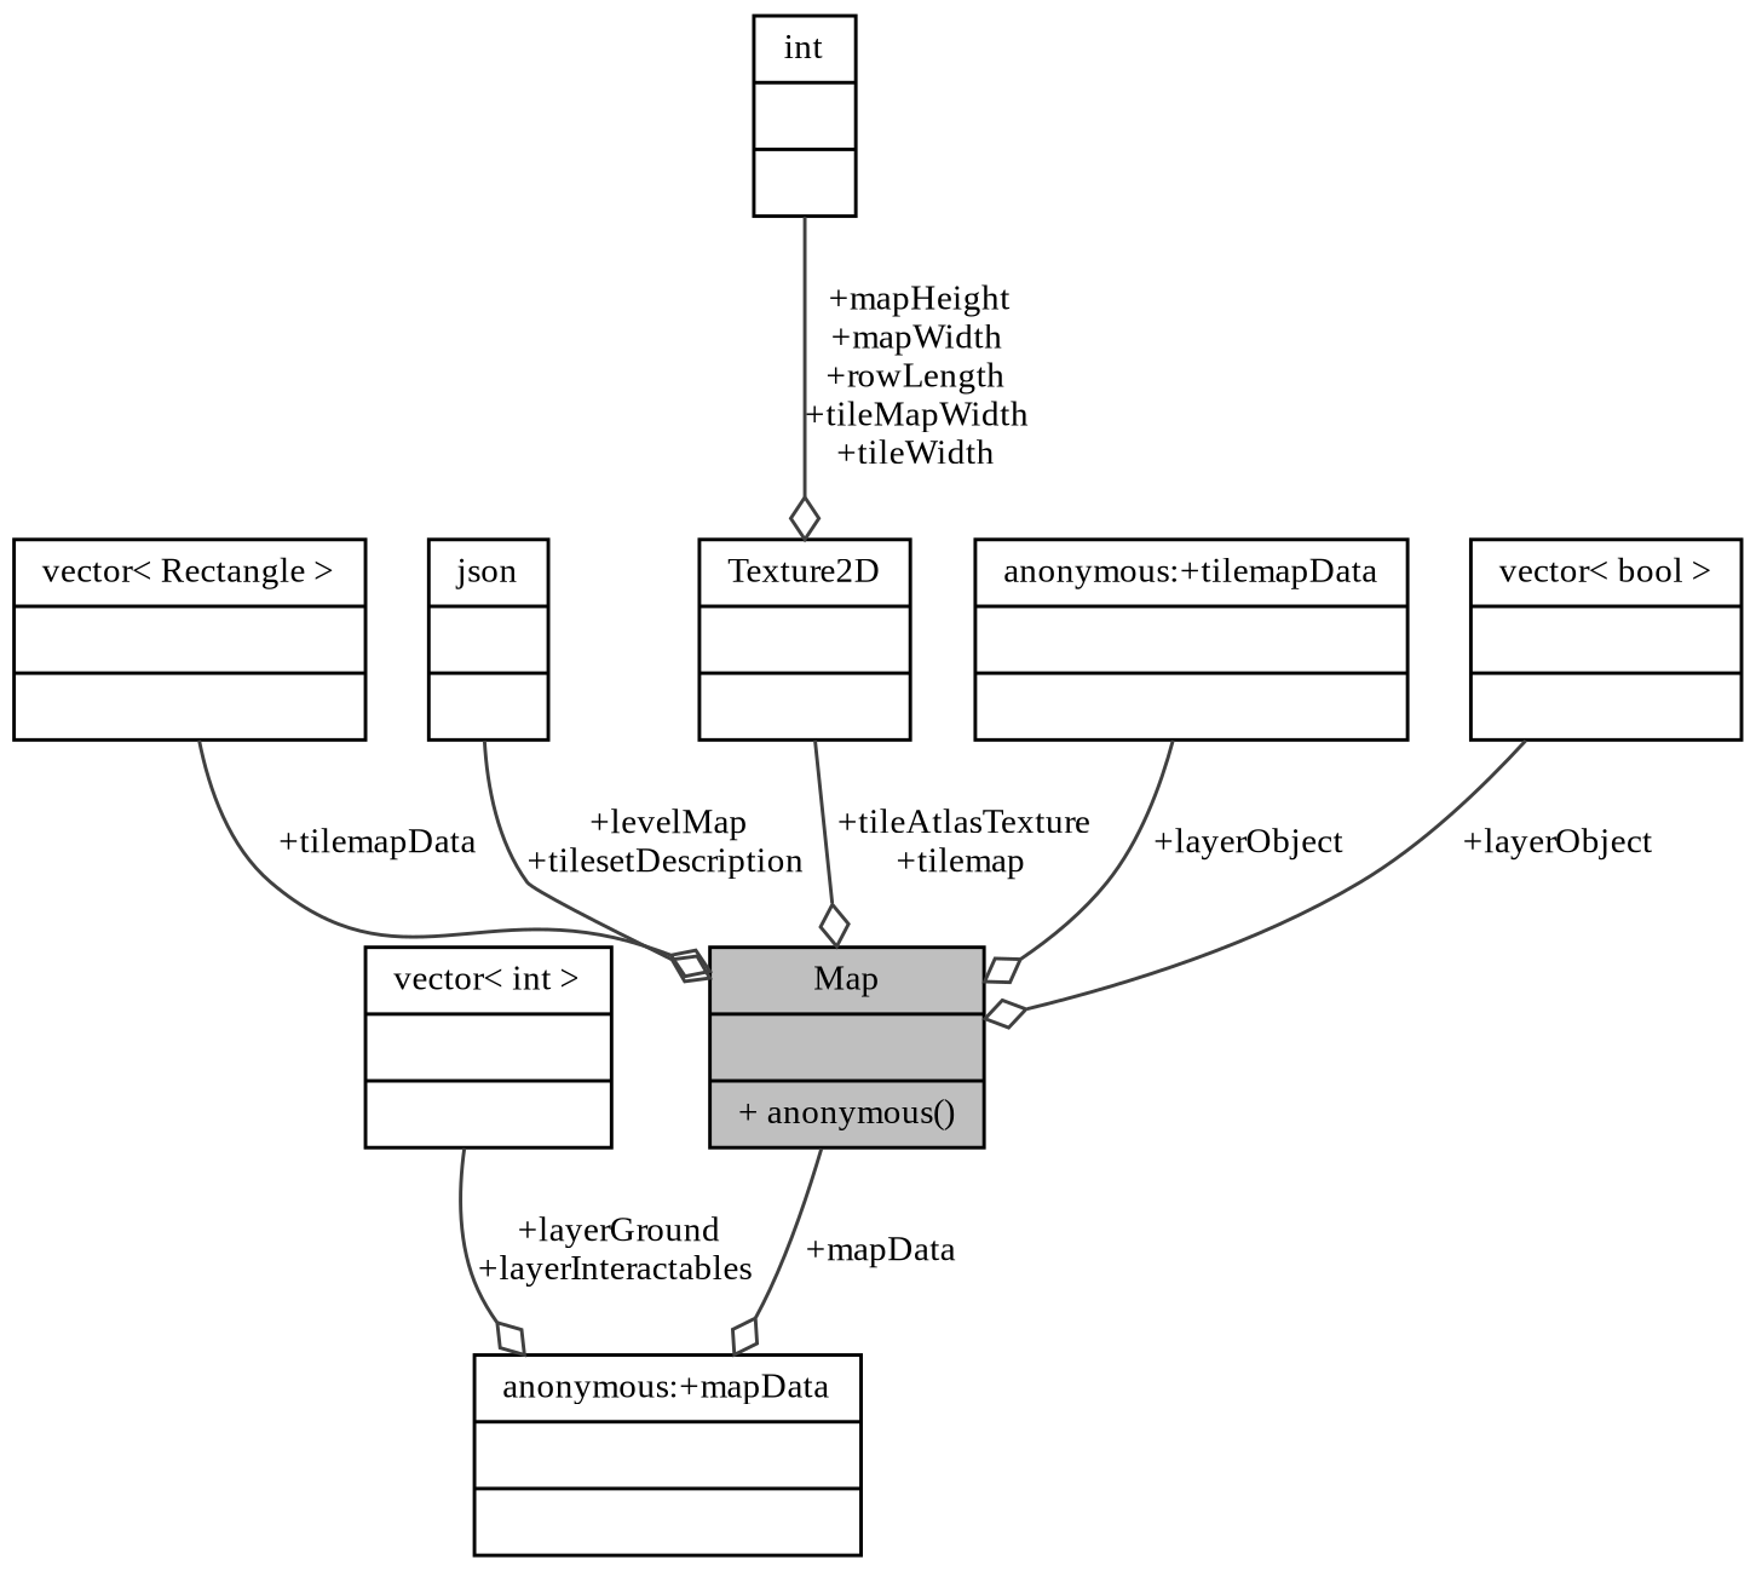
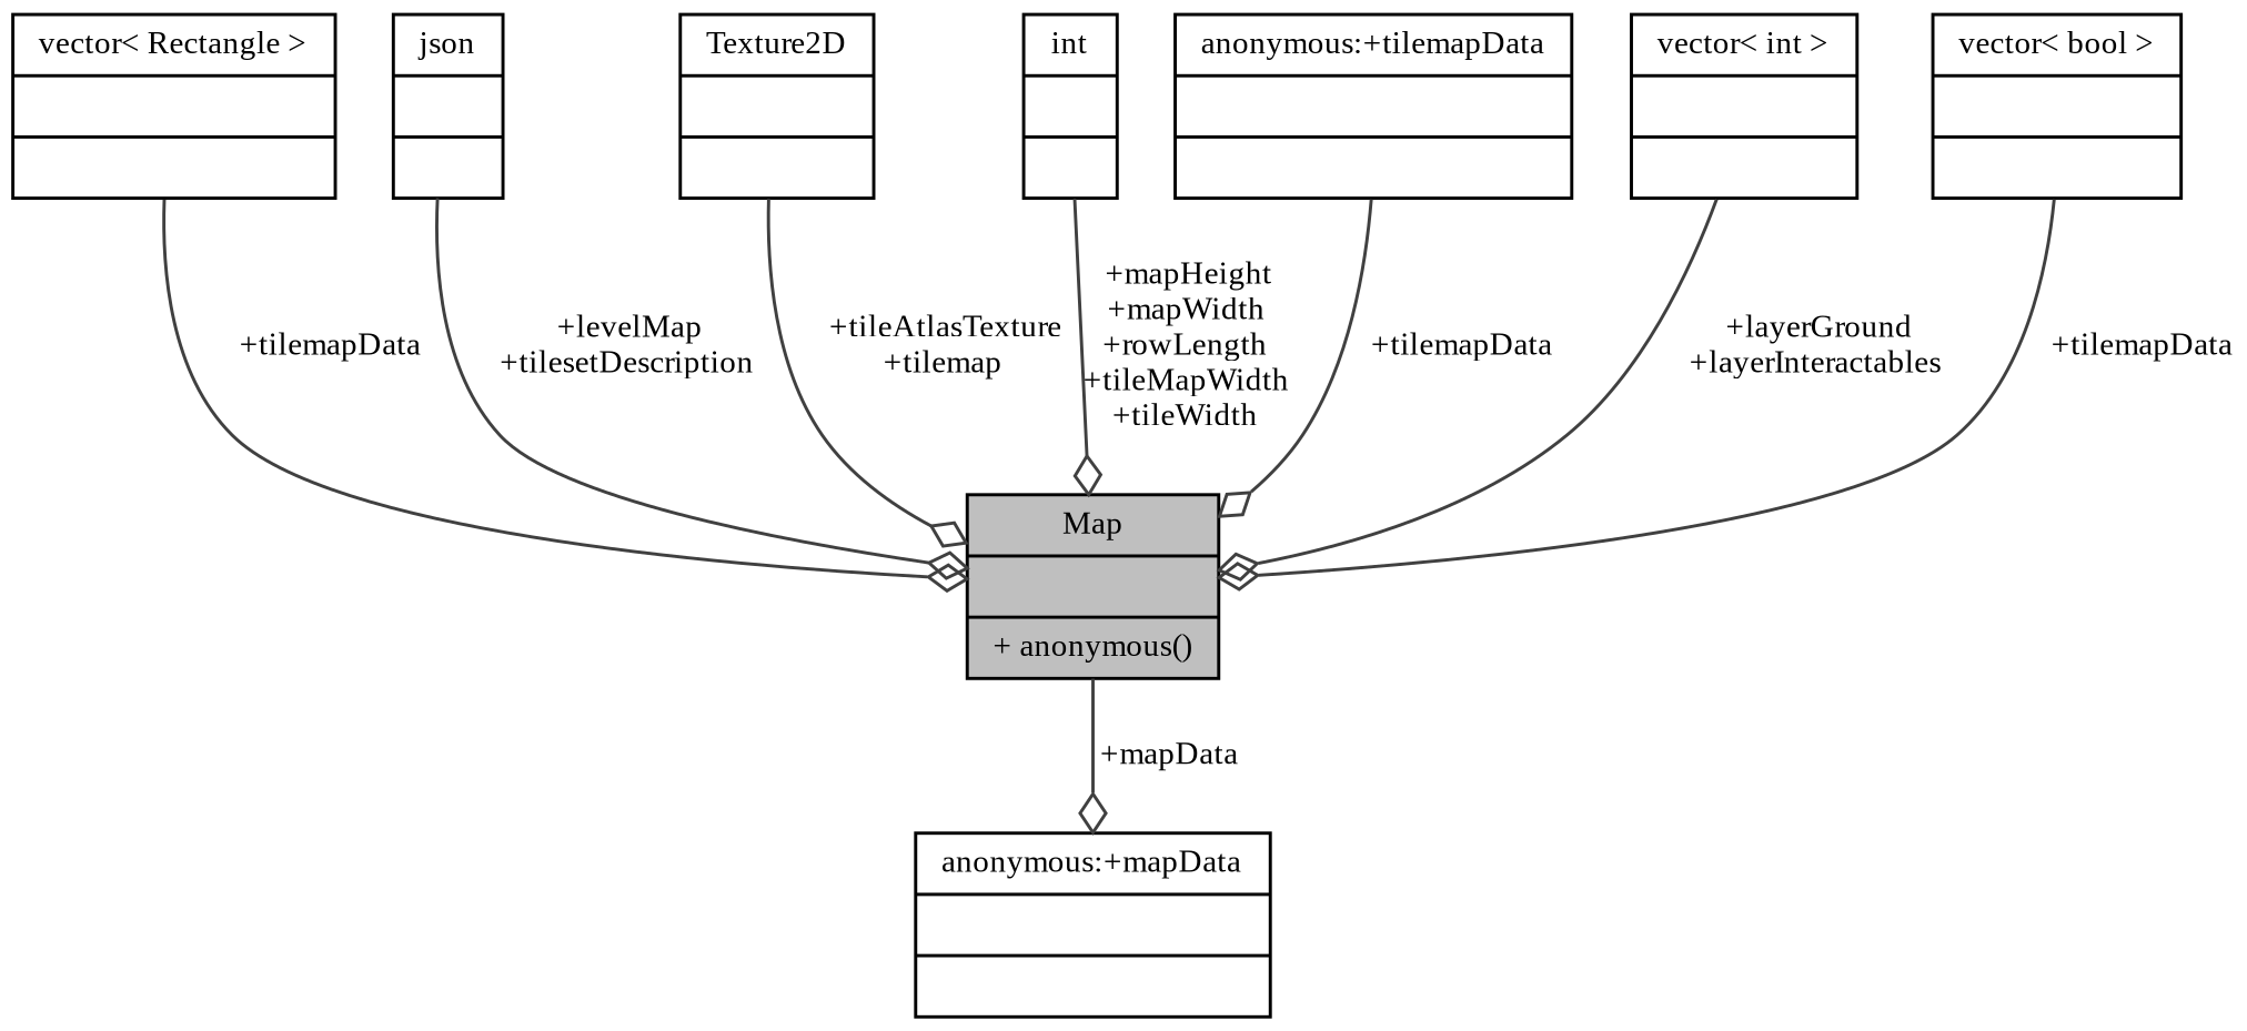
  digraph {
    fontname="Liberation Serif"
    node [color=black fontname="Liberation Serif" fontsize=10 shape=record]
    edge [arrowhead=odiamond color=grey25 fontname="Liberation Serif" fontsize=10 labelfontname=Helvetica labelfontsize=10 style=solid]
    n1 [fillcolor=grey75 fontcolor=black height=0.2 label="{Map\n||+ anonymous()\l}" style=filled width=0.4]
    n2 [height=0.2 label="{anonymous:+mapData\n||}" width=0.4]
    n3 [height=0.2 label="{vector\< Rectangle \>\n||}" width=0.4]
    n4 [height=0.2 label="{json\n||}" width=0.4]
    n5 [height=0.2 label="{Texture2D\n||}" width=0.4]
    n6 [height=0.2 label="{int\n||}" width=0.4]
    n7 [height=0.2 label="{anonymous:+tilemapData\n||}" width=0.4]
    n8 [height=0.2 label="{vector\< int \>\n||}" width=0.4]
    n9 [height=0.2 label="{vector\< bool \>\n||}" width=0.4]
    n1 -> n2 [label=" +mapData"]
    n3 -> n1 [label=" +tilemapData"]
    n4 -> n1 [label=" +levelMap\n+tilesetDescription"]
    n5 -> n1 [label=" +tileAtlasTexture\n+tilemap"]
-   n6 -> n5 [label=" +mapHeight\n+mapWidth\n+rowLength\n+tileMapWidth\n+tileWidth"]
-   n7 -> n1 [label=" +layerObject"]
-   n8 -> n2 [label=" +layerGround\n+layerInteractables"]
-   n9 -> n1 [label=" +layerObject"]
+   n6 -> n1 [label=" +mapHeight\n+mapWidth\n+rowLength\n+tileMapWidth\n+tileWidth"]
+   n7 -> n1 [label=" +tilemapData"]
+   n8 -> n1 [label=" +layerGround\n+layerInteractables"]
+   n9 -> n1 [label=" +tilemapData"]
  }
